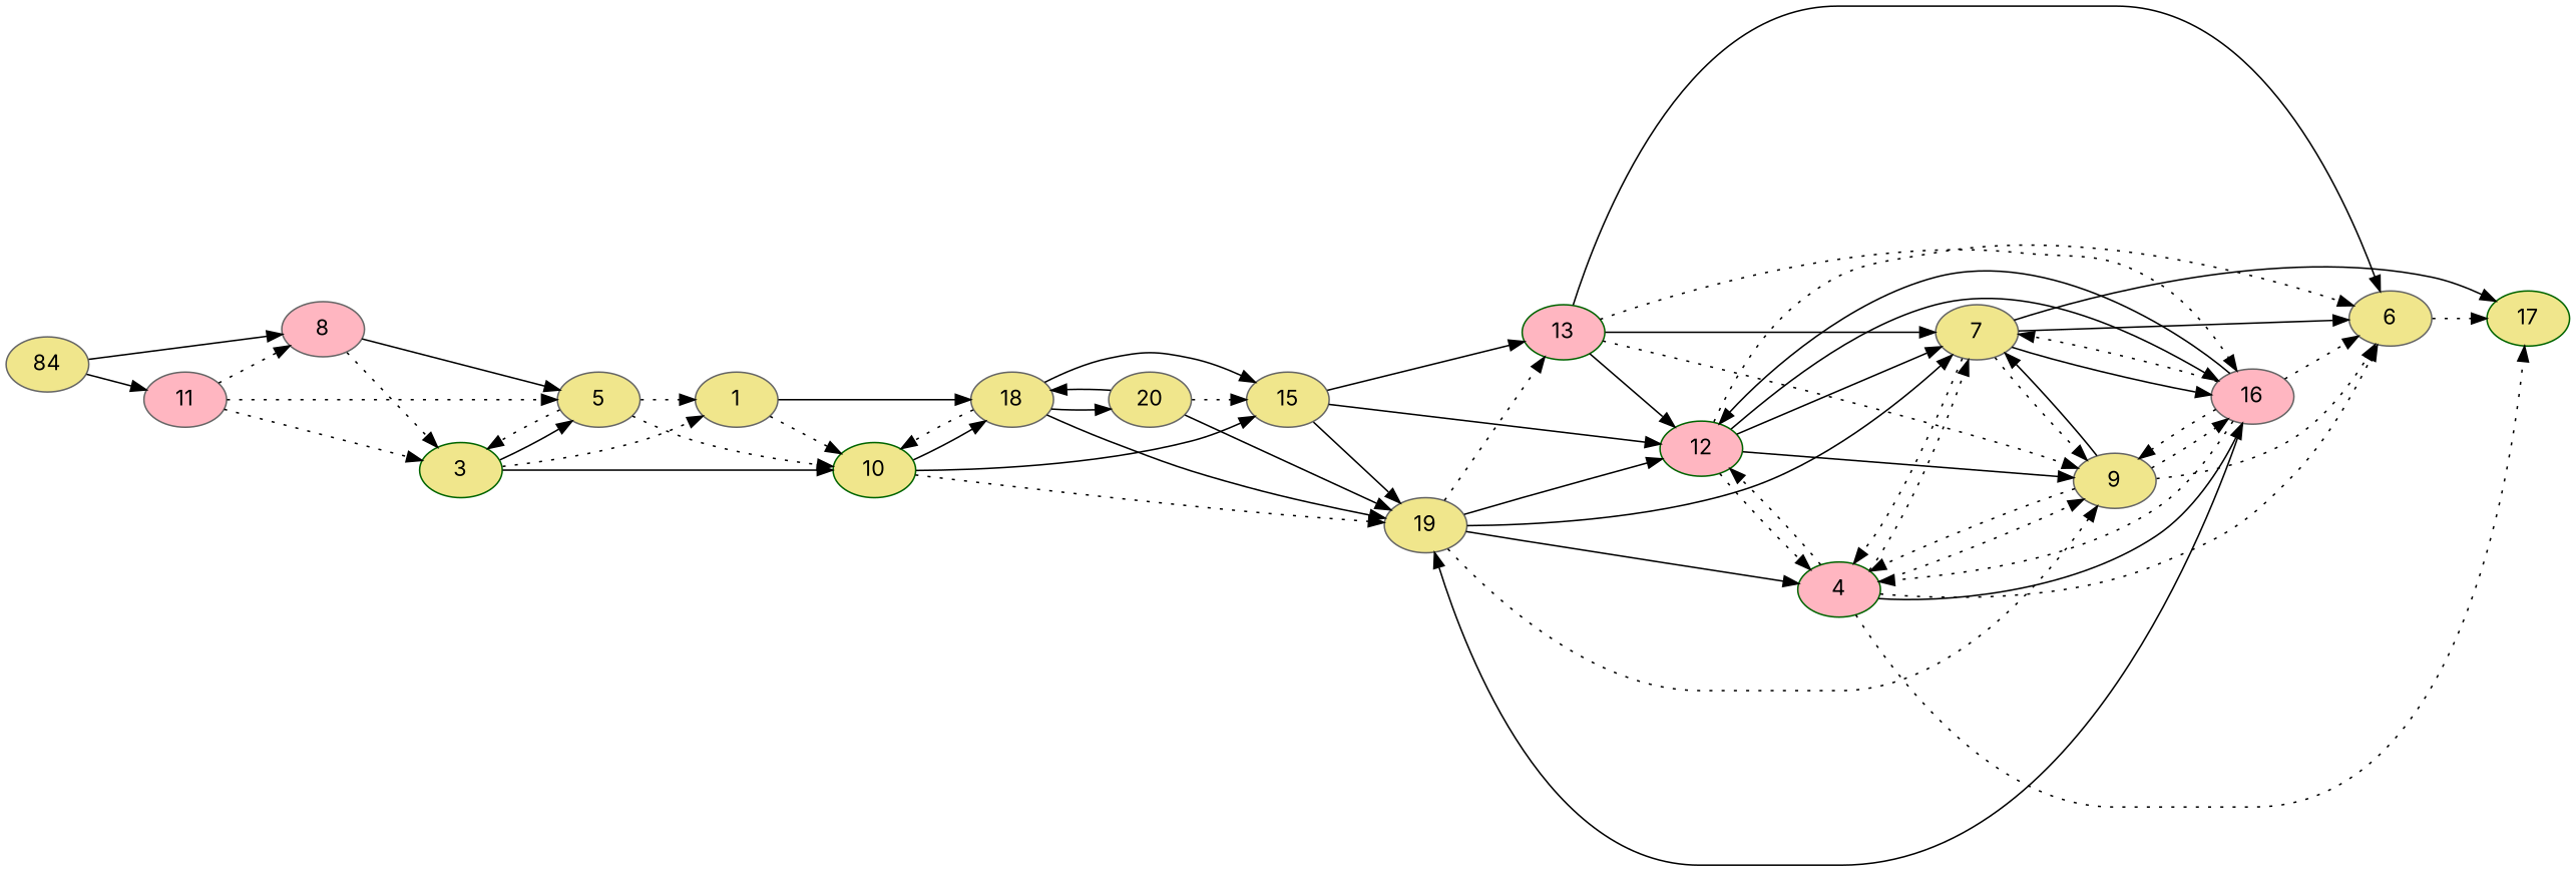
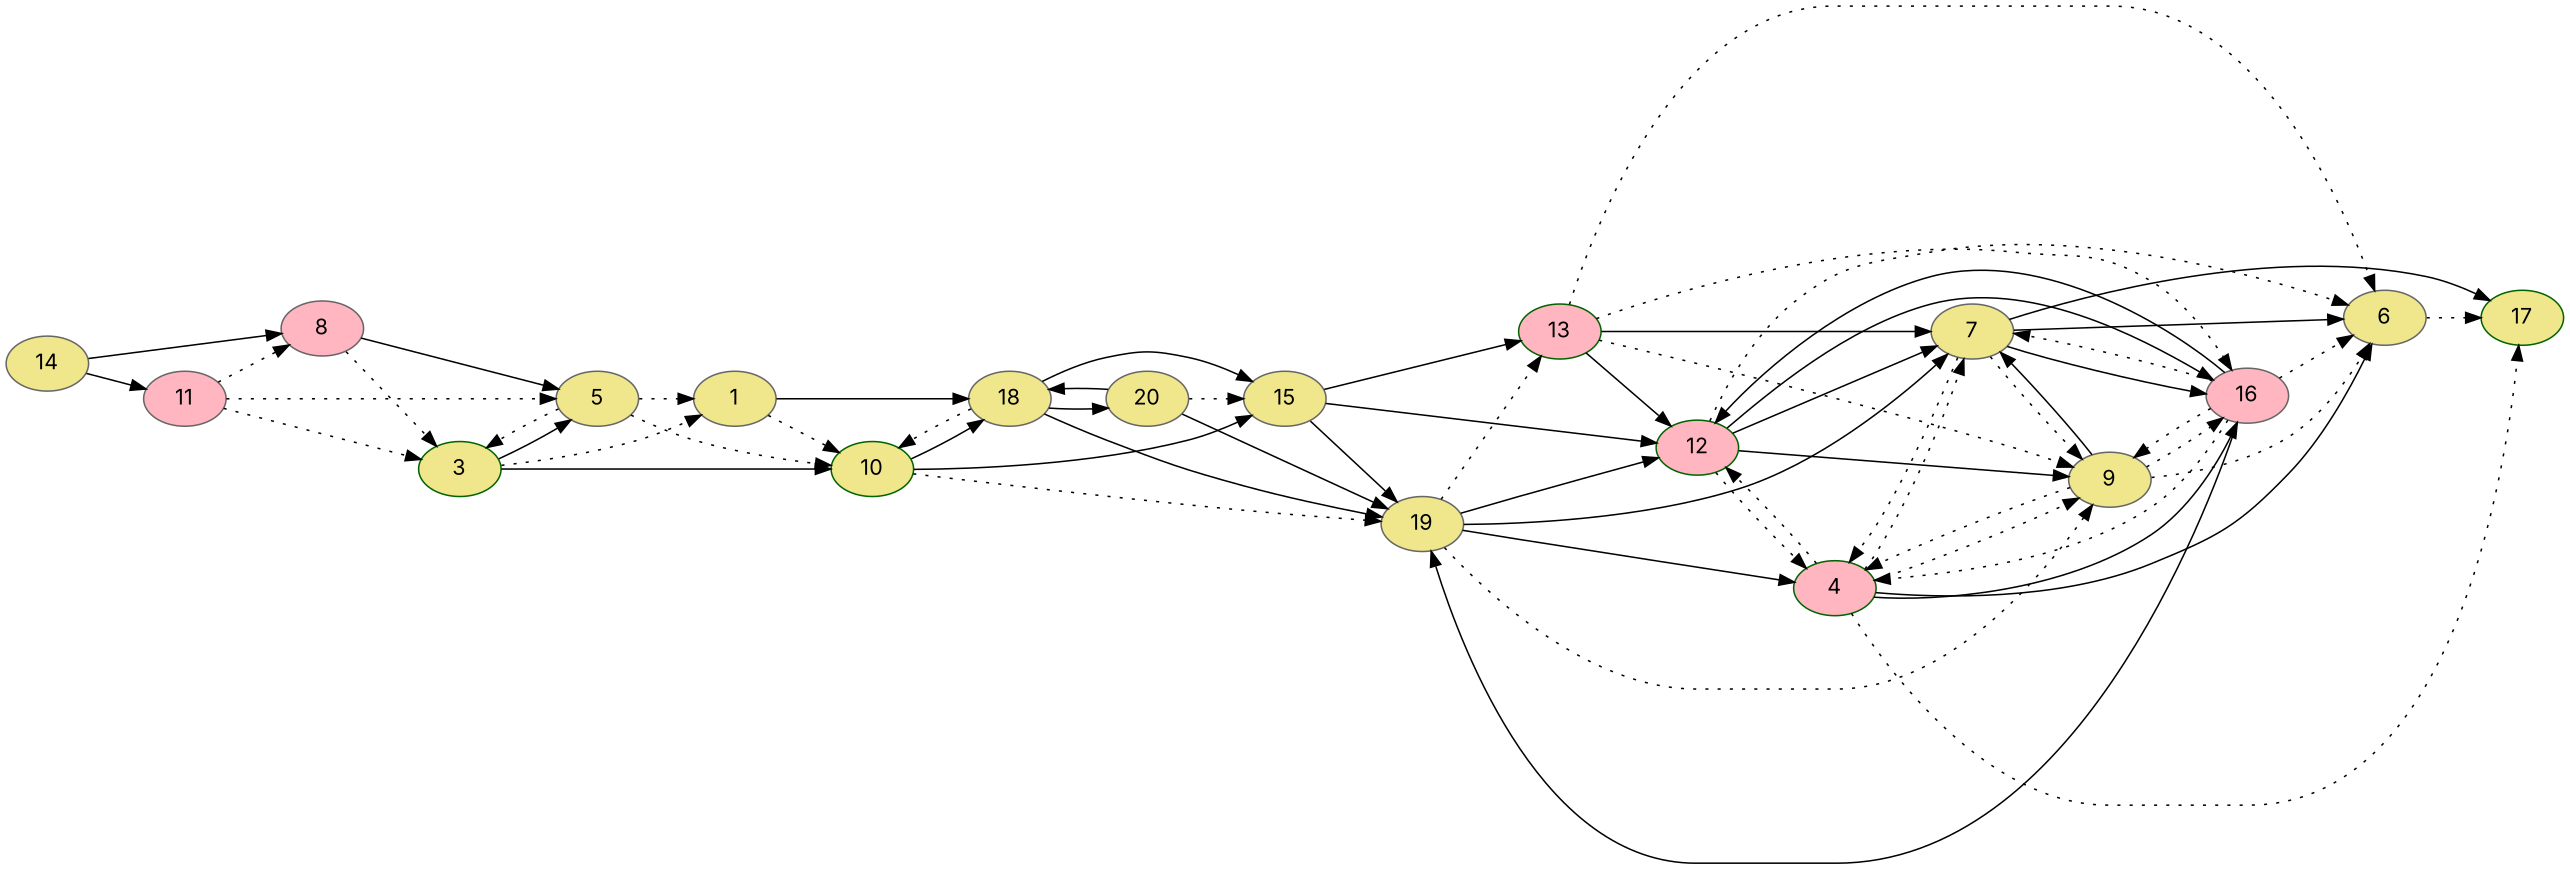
  digraph {
    fontname=Inter
    rankdir=LR
    node [color=gray40 fillcolor=khaki fontname=Inter style=filled]
    edge [fontname=Inter style=dotted]
    10 [color=darkgreen]
    1
    18
    15
    19
    20
    12 [color=darkgreen fillcolor=lightpink]
    13 [color=darkgreen fillcolor=lightpink]
    4 [color=darkgreen fillcolor=lightpink]
    7
    9
    8 [fillcolor=lightpink]
-   14 [label=84]
+   14
    11 [fillcolor=lightpink]
    3 [color=darkgreen]
    5
    6
    16 [fillcolor=lightpink]
    17 [color=darkgreen]
    10 -> 18 [style=solid]
    10 -> 15 [style=solid]
    10 -> 19
    1 -> 10
    1 -> 18 [style=solid]
    18 -> 10
    18 -> 15 [style=solid]
    18 -> 19 [style=solid]
    18 -> 20 [style=solid]
    15 -> 19 [style=solid]
    15 -> 12 [style=solid]
    15 -> 13 [style=solid]
    19 -> 12 [style=solid]
    19 -> 13
    19 -> 4 [style=solid]
    19 -> 7 [style=solid]
    19 -> 9
    20 -> 18 [style=solid]
    20 -> 15
    20 -> 19 [style=solid]
    12 -> 4
    12 -> 7 [style=solid]
    12 -> 9 [style=solid]
    12 -> 6
    12 -> 16 [style=solid]
    13 -> 12 [style=solid]
    13 -> 7 [style=solid]
    13 -> 9
-   13 -> 6 [style=solid]
+   13 -> 6
    13 -> 16
    4 -> 12
    4 -> 7
    4 -> 9
-   4 -> 6
+   4 -> 6 [style=solid]
    4 -> 16 [style=solid]
    4 -> 17
    7 -> 4
    7 -> 9
    7 -> 6 [style=solid]
    7 -> 16 [style=solid]
    7 -> 17 [style=solid]
    9 -> 4
    9 -> 7 [style=solid]
    9 -> 6
    9 -> 16
    8 -> 3
    8 -> 5 [style=solid]
    14 -> 8 [style=solid]
    14 -> 11 [style=solid]
    11 -> 8
    11 -> 3
    11 -> 5
    3 -> 10 [style=solid]
    3 -> 1
    3 -> 5 [style=solid]
    5 -> 10
    5 -> 1
    5 -> 3
    6 -> 17
    16 -> 19 [style=solid]
    16 -> 12 [style=solid]
    16 -> 4
    16 -> 7
    16 -> 9
    16 -> 6
  }
